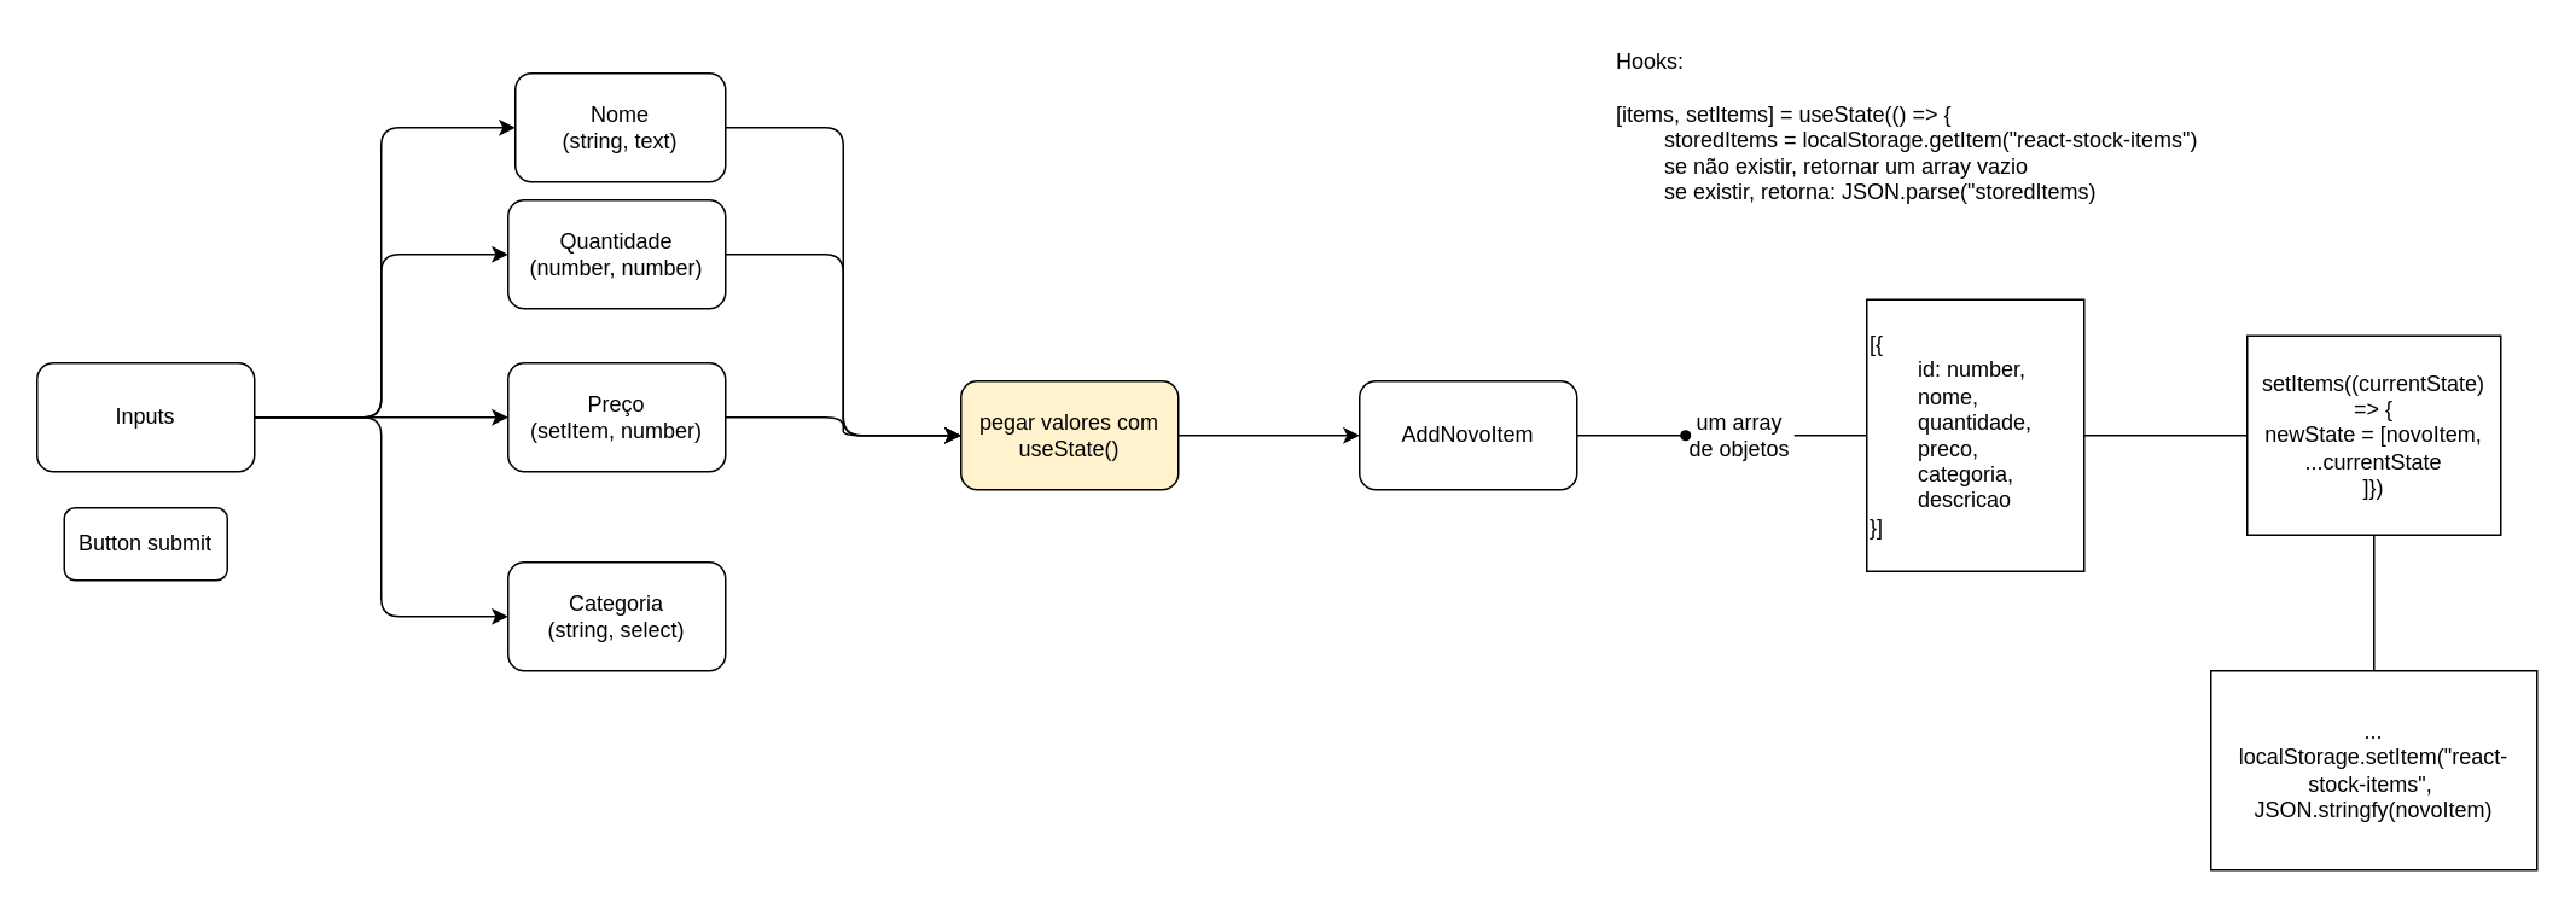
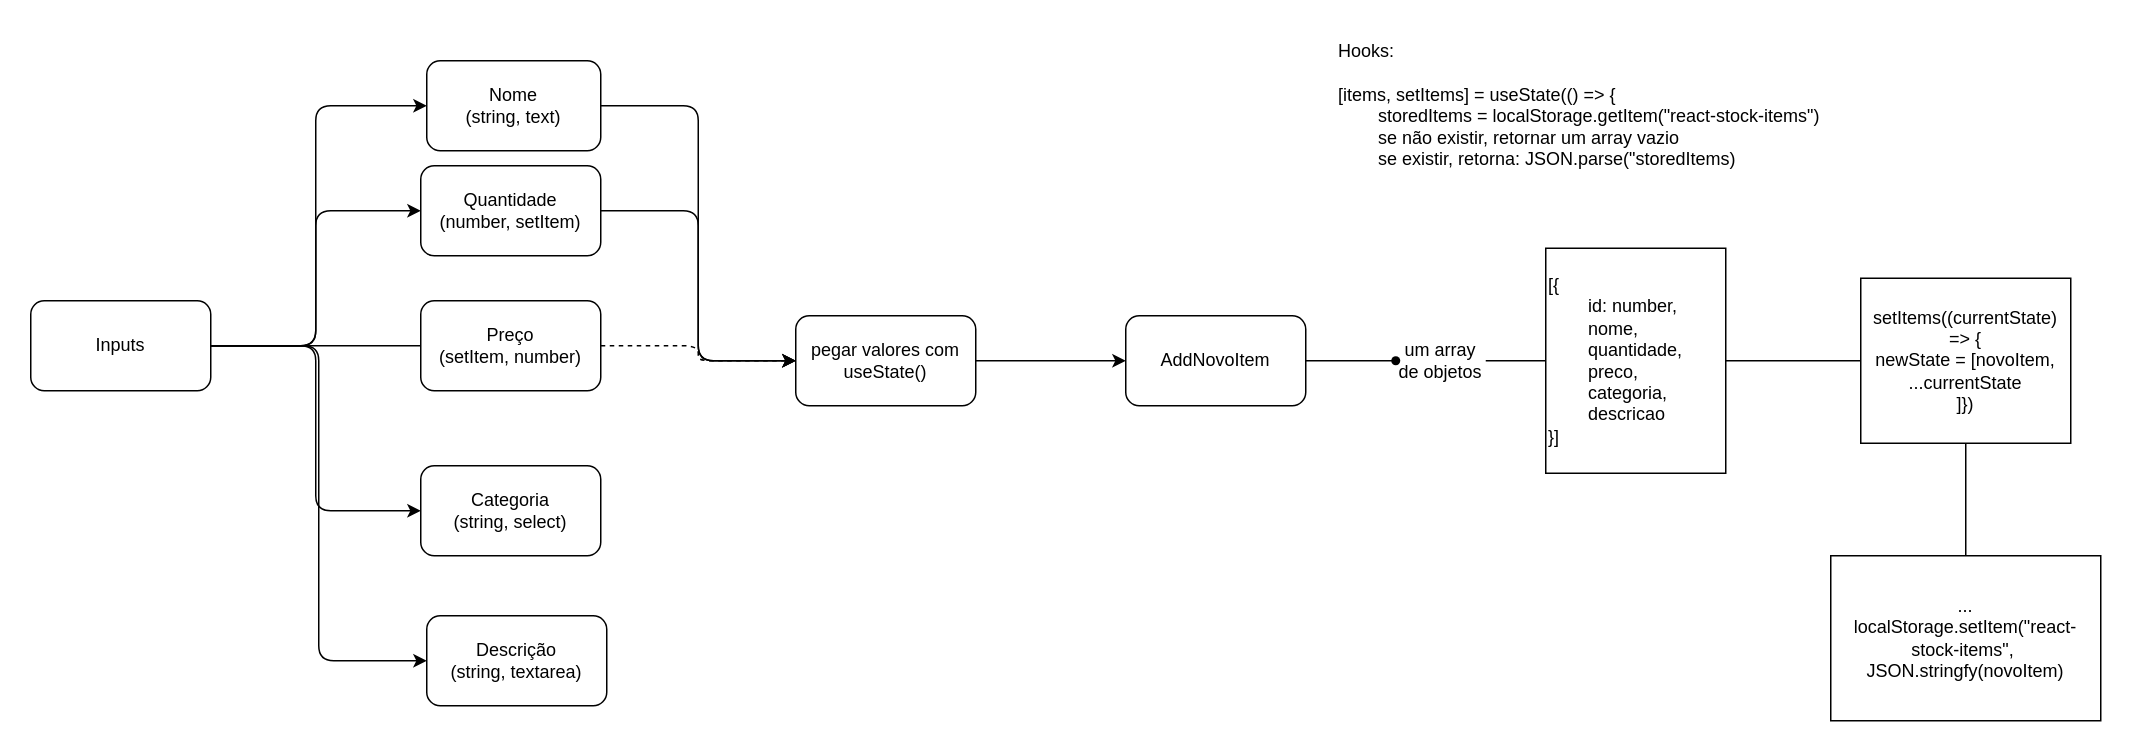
  <mxCell id="0" />
  <mxCell id="1" parent="0" />
  <mxCell id="2" value="" style="edgeStyle=orthogonalEdgeStyle;html=1;" edge="1" parent="1" source="7" target="9"><mxGeometry relative="1" as="geometry"><Array as="points"><mxPoint x="210" y="230" /><mxPoint x="210" y="70" /></Array></mxGeometry></mxCell>
  <mxCell id="3" value="" style="edgeStyle=orthogonalEdgeStyle;html=1;entryX=0;entryY=0.5;entryDx=0;entryDy=0;" edge="1" parent="1" source="7" target="11"><mxGeometry relative="1" as="geometry" /></mxCell>
+ <mxCell id="4" value="" style="edgeStyle=orthogonalEdgeStyle;html=1;entryX=0;entryY=0.5;entryDx=0;entryDy=0;" edge="1" parent="1" source="7" target="12"><mxGeometry relative="1" as="geometry" /></mxCell>
  <mxCell id="5" value="" style="edgeStyle=orthogonalEdgeStyle;html=1;entryX=0;entryY=0.5;entryDx=0;entryDy=0;" edge="1" parent="1" source="7" target="13"><mxGeometry relative="1" as="geometry" /></mxCell>
- <mxCell id="6" style="edgeStyle=orthogonalEdgeStyle;html=1;exitX=1;exitY=0.5;exitDx=0;exitDy=0;" edge="1" parent="1" source="7" target="15"><mxGeometry relative="1" as="geometry"><Array as="points"><mxPoint x="200" y="230" /><mxPoint x="200" y="230" /></Array></mxGeometry></mxCell>
+ <mxCell id="6" style="edgeStyle=orthogonalEdgeStyle;html=1;exitX=1;exitY=0.5;exitDx=0;exitDy=0;endArrow=none;" edge="1" parent="1" source="7" target="15"><mxGeometry relative="1" as="geometry"><Array as="points"><mxPoint x="200" y="230" /><mxPoint x="200" y="230" /></Array></mxGeometry></mxCell>
  <mxCell id="7" value="Inputs" style="rounded=1;whiteSpace=wrap;html=1;" vertex="1" parent="1"><mxGeometry x="20" y="200" width="120" height="60" as="geometry" /></mxCell>
  <mxCell id="8" style="edgeStyle=orthogonalEdgeStyle;html=1;exitX=1;exitY=0.5;exitDx=0;exitDy=0;entryX=0;entryY=0.5;entryDx=0;entryDy=0;" edge="1" parent="1" source="9" target="18"><mxGeometry relative="1" as="geometry" /></mxCell>
  <mxCell id="9" value="Nome&lt;br&gt;(string, text)" style="rounded=1;whiteSpace=wrap;html=1;" vertex="1" parent="1"><mxGeometry x="284" y="40" width="116" height="60" as="geometry" /></mxCell>
  <mxCell id="10" style="edgeStyle=orthogonalEdgeStyle;html=1;exitX=1;exitY=0.5;exitDx=0;exitDy=0;entryX=0;entryY=0.5;entryDx=0;entryDy=0;" edge="1" parent="1" source="11" target="18"><mxGeometry relative="1" as="geometry" /></mxCell>
- <mxCell id="11" value="Quantidade&lt;br&gt;(number, number)" style="rounded=1;whiteSpace=wrap;html=1;" vertex="1" parent="1"><mxGeometry x="280" y="110" width="120" height="60" as="geometry" /></mxCell>
+ <mxCell id="11" value="Quantidade&lt;br&gt;(number, setItem)" style="rounded=1;whiteSpace=wrap;html=1;" vertex="1" parent="1"><mxGeometry x="280" y="110" width="120" height="60" as="geometry" /></mxCell>
+ <mxCell id="12" value="Descrição&lt;br&gt;(string, textarea)" style="whiteSpace=wrap;html=1;rounded=1;" vertex="1" parent="1"><mxGeometry x="284" y="410" width="120" height="60" as="geometry" /></mxCell>
  <mxCell id="13" value="Categoria&lt;br&gt;(string, select)" style="whiteSpace=wrap;html=1;rounded=1;" vertex="1" parent="1"><mxGeometry x="280" y="310" width="120" height="60" as="geometry" /></mxCell>
- <mxCell id="14" style="edgeStyle=orthogonalEdgeStyle;html=1;exitX=1;exitY=0.5;exitDx=0;exitDy=0;entryX=0;entryY=0.5;entryDx=0;entryDy=0;" edge="1" parent="1" source="15" target="18"><mxGeometry relative="1" as="geometry" /></mxCell>
+ <mxCell id="14" style="edgeStyle=orthogonalEdgeStyle;html=1;exitX=1;exitY=0.5;exitDx=0;exitDy=0;entryX=0;entryY=0.5;entryDx=0;entryDy=0;dashed=1;" edge="1" parent="1" source="15" target="18"><mxGeometry relative="1" as="geometry" /></mxCell>
  <mxCell id="15" value="Preço&lt;br&gt;(setItem, number)" style="whiteSpace=wrap;html=1;rounded=1;" vertex="1" parent="1"><mxGeometry x="280" y="200" width="120" height="60" as="geometry" /></mxCell>
- <mxCell id="16" value="Button submit" style="rounded=1;whiteSpace=wrap;html=1;" vertex="1" parent="1"><mxGeometry x="35" y="280" width="90" height="40" as="geometry" /></mxCell>
  <mxCell id="17" value="" style="edgeStyle=orthogonalEdgeStyle;html=1;entryX=0;entryY=0.5;entryDx=0;entryDy=0;" edge="1" parent="1" source="18" target="19"><mxGeometry relative="1" as="geometry" /></mxCell>
- <mxCell id="18" value="pegar valores com useState()" style="rounded=1;whiteSpace=wrap;html=1;fillColor=#fff2cc;" vertex="1" parent="1"><mxGeometry x="530" y="210" width="120" height="60" as="geometry" /></mxCell>
+ <mxCell id="18" value="pegar valores com useState()" style="rounded=1;whiteSpace=wrap;html=1;" vertex="1" parent="1"><mxGeometry x="530" y="210" width="120" height="60" as="geometry" /></mxCell>
  <mxCell id="19" value="AddNovoItem" style="whiteSpace=wrap;html=1;rounded=1;" vertex="1" parent="1"><mxGeometry x="750" y="210" width="120" height="60" as="geometry" /></mxCell>
  <mxCell id="20" value="" style="edgeStyle=orthogonalEdgeStyle;html=1;endArrow=none;entryX=-0.049;entryY=0.501;entryDx=0;entryDy=0;entryPerimeter=0;" edge="1" parent="1" source="19" target="21"><mxGeometry relative="1" as="geometry"><mxPoint x="870" y="240" as="sourcePoint" /><mxPoint x="950" y="200" as="targetPoint" /><Array as="points" /></mxGeometry></mxCell>
  <mxCell id="21" value="" style="shape=waypoint;sketch=0;size=6;pointerEvents=1;points=[];fillColor=default;resizable=0;rotatable=0;perimeter=centerPerimeter;snapToPoint=1;rounded=1;" vertex="1" parent="1"><mxGeometry x="920" y="230" width="20" height="20" as="geometry" /></mxCell>
  <mxCell id="22" style="edgeStyle=orthogonalEdgeStyle;html=1;exitX=0;exitY=0.5;exitDx=0;exitDy=0;entryX=0.826;entryY=0.417;entryDx=0;entryDy=0;entryPerimeter=0;endArrow=none;endFill=0;" edge="1" parent="1" source="24" target="21"><mxGeometry relative="1" as="geometry" /></mxCell>
  <mxCell id="23" value="" style="edgeStyle=orthogonalEdgeStyle;html=1;endArrow=none;endFill=0;" edge="1" parent="1" source="24" target="26"><mxGeometry relative="1" as="geometry" /></mxCell>
  <mxCell id="24" value="um array de objetos" style="text;strokeColor=none;align=center;fillColor=none;html=1;verticalAlign=middle;whiteSpace=wrap;rounded=0;" vertex="1" parent="1"><mxGeometry x="930" y="225" width="60" height="30" as="geometry" /></mxCell>
  <mxCell id="25" value="" style="edgeStyle=orthogonalEdgeStyle;html=1;endArrow=none;endFill=0;" edge="1" parent="1" source="26" target="28"><mxGeometry relative="1" as="geometry" /></mxCell>
  <mxCell id="26" value="[{&lt;br&gt;&lt;span style=&quot;white-space: pre;&quot;&gt;&#09;&lt;/span&gt;id: number,&lt;br&gt;&lt;div style=&quot;&quot;&gt;&lt;span style=&quot;white-space: pre;&quot;&gt;&#09;&lt;/span&gt;nome,&lt;br&gt;&lt;/div&gt;&lt;div style=&quot;&quot;&gt;&lt;span style=&quot;white-space: pre;&quot;&gt;&#09;&lt;/span&gt;quantidade,&lt;br&gt;&lt;/div&gt;&lt;div style=&quot;&quot;&gt;&lt;span style=&quot;white-space: pre;&quot;&gt;&#09;&lt;/span&gt;preco,&lt;br&gt;&lt;/div&gt;&lt;div style=&quot;&quot;&gt;&lt;span style=&quot;white-space: pre;&quot;&gt;&#09;&lt;/span&gt;categoria,&lt;/div&gt;&lt;div style=&quot;&quot;&gt;&lt;span style=&quot;white-space: pre;&quot;&gt;&#09;&lt;/span&gt;descricao&lt;/div&gt;}]" style="whiteSpace=wrap;html=1;align=left;" vertex="1" parent="1"><mxGeometry x="1030" y="165" width="120" height="150" as="geometry" /></mxCell>
  <mxCell id="27" value="" style="edgeStyle=orthogonalEdgeStyle;html=1;endArrow=none;endFill=0;" edge="1" parent="1" source="28" target="29"><mxGeometry relative="1" as="geometry" /></mxCell>
  <mxCell id="28" value="setItems((currentState) =&amp;gt; {&lt;br&gt;newState = [novoItem, ...currentState&lt;br&gt;]})" style="whiteSpace=wrap;html=1;align=center;spacingLeft=0;spacing=14;" vertex="1" parent="1"><mxGeometry x="1240" y="185" width="140" height="110" as="geometry" /></mxCell>
  <mxCell id="29" value="...&lt;br&gt;localStorage.setItem(&quot;react-stock-items&quot;,&amp;nbsp; JSON.stringfy(novoItem)" style="whiteSpace=wrap;html=1;align=center;spacingLeft=0;spacing=14;" vertex="1" parent="1"><mxGeometry x="1220" y="370" width="180" height="110" as="geometry" /></mxCell>
  <mxCell id="30" value="Hooks:&lt;br&gt;&lt;br&gt;[items, setItems] = useState(() =&amp;gt; {&lt;br&gt;&lt;span style=&quot;white-space: pre;&quot;&gt;&#09;&lt;/span&gt;storedItems = localStorage.getItem(&quot;react-stock-items&quot;)&lt;br&gt;&lt;span style=&quot;white-space: pre;&quot;&gt;&lt;span style=&quot;white-space: pre;&quot;&gt;&#09;&lt;/span&gt;se não existir, retornar um array vazio&lt;br/&gt;&lt;span style=&quot;white-space: pre;&quot;&gt;&#09;&lt;/span&gt;se existir, retorna: JSON.parse(&quot;storedItems)&#09;&lt;/span&gt;&lt;br&gt;&lt;br&gt;&lt;span style=&quot;white-space: pre;&quot;&gt;&#09;&lt;/span&gt;" style="text;strokeColor=none;align=left;fillColor=none;html=1;verticalAlign=top;whiteSpace=wrap;rounded=0;" vertex="1" parent="1"><mxGeometry x="890" y="20" width="350" height="100" as="geometry" /></mxCell>
